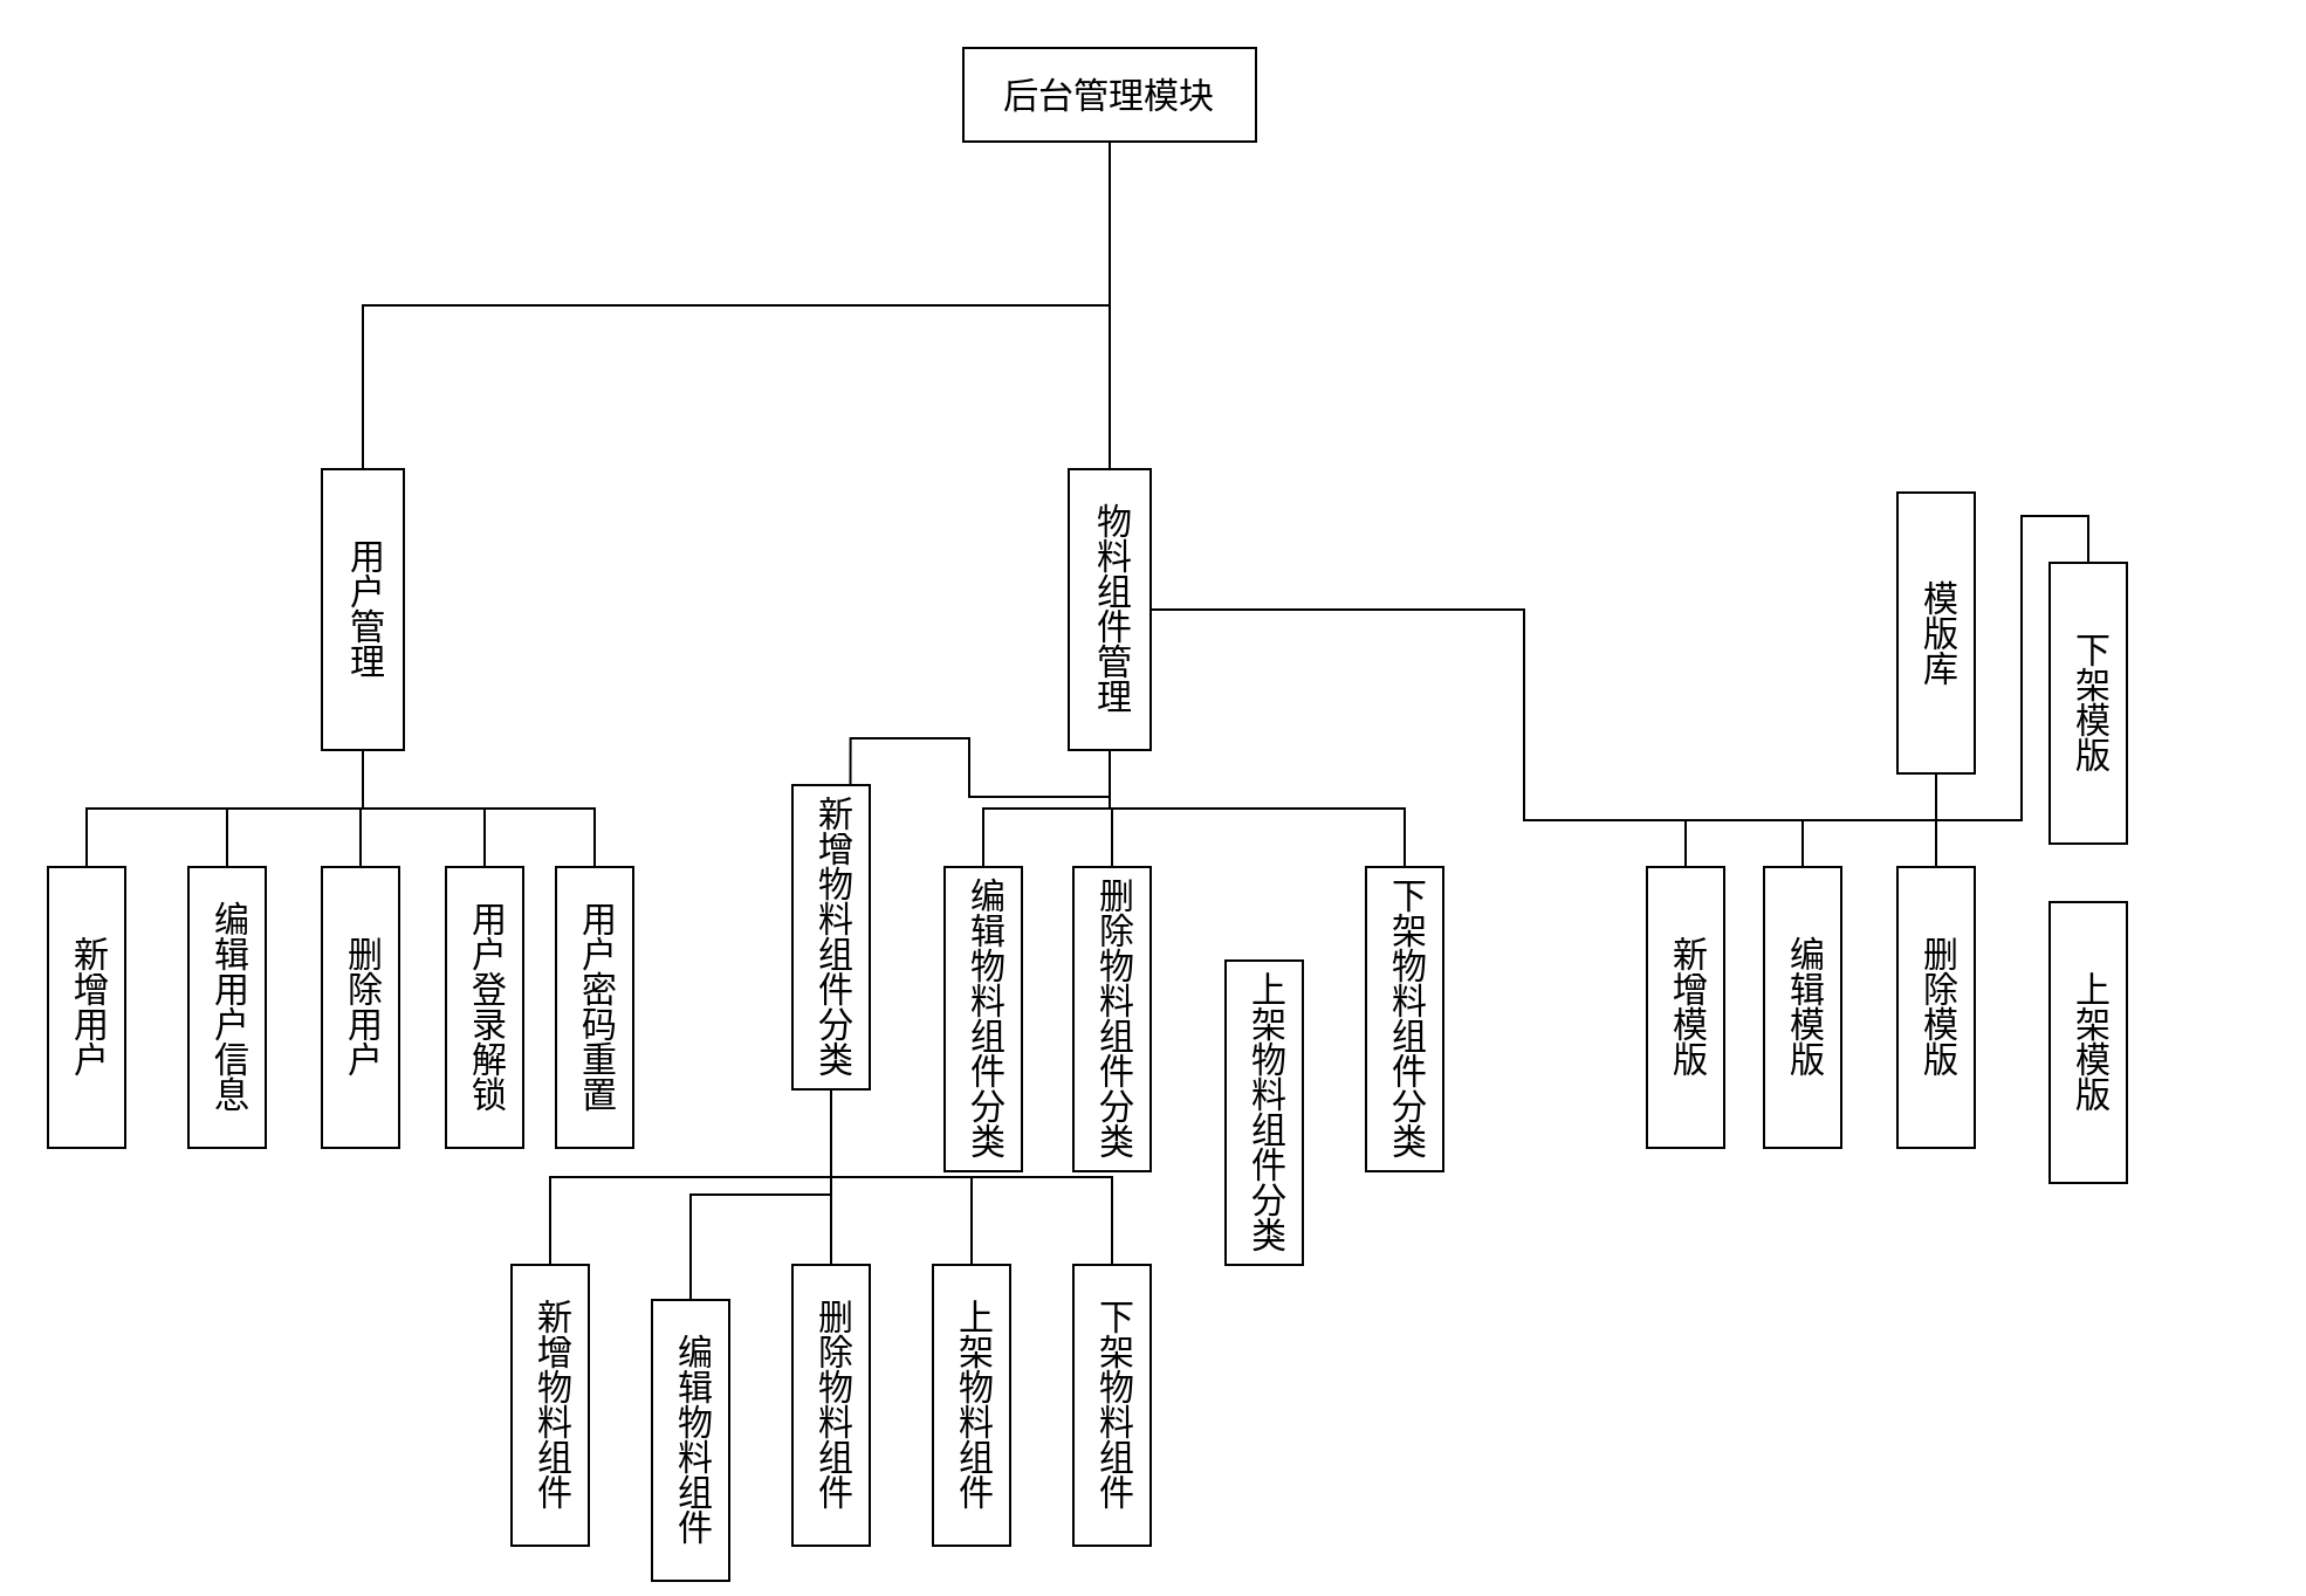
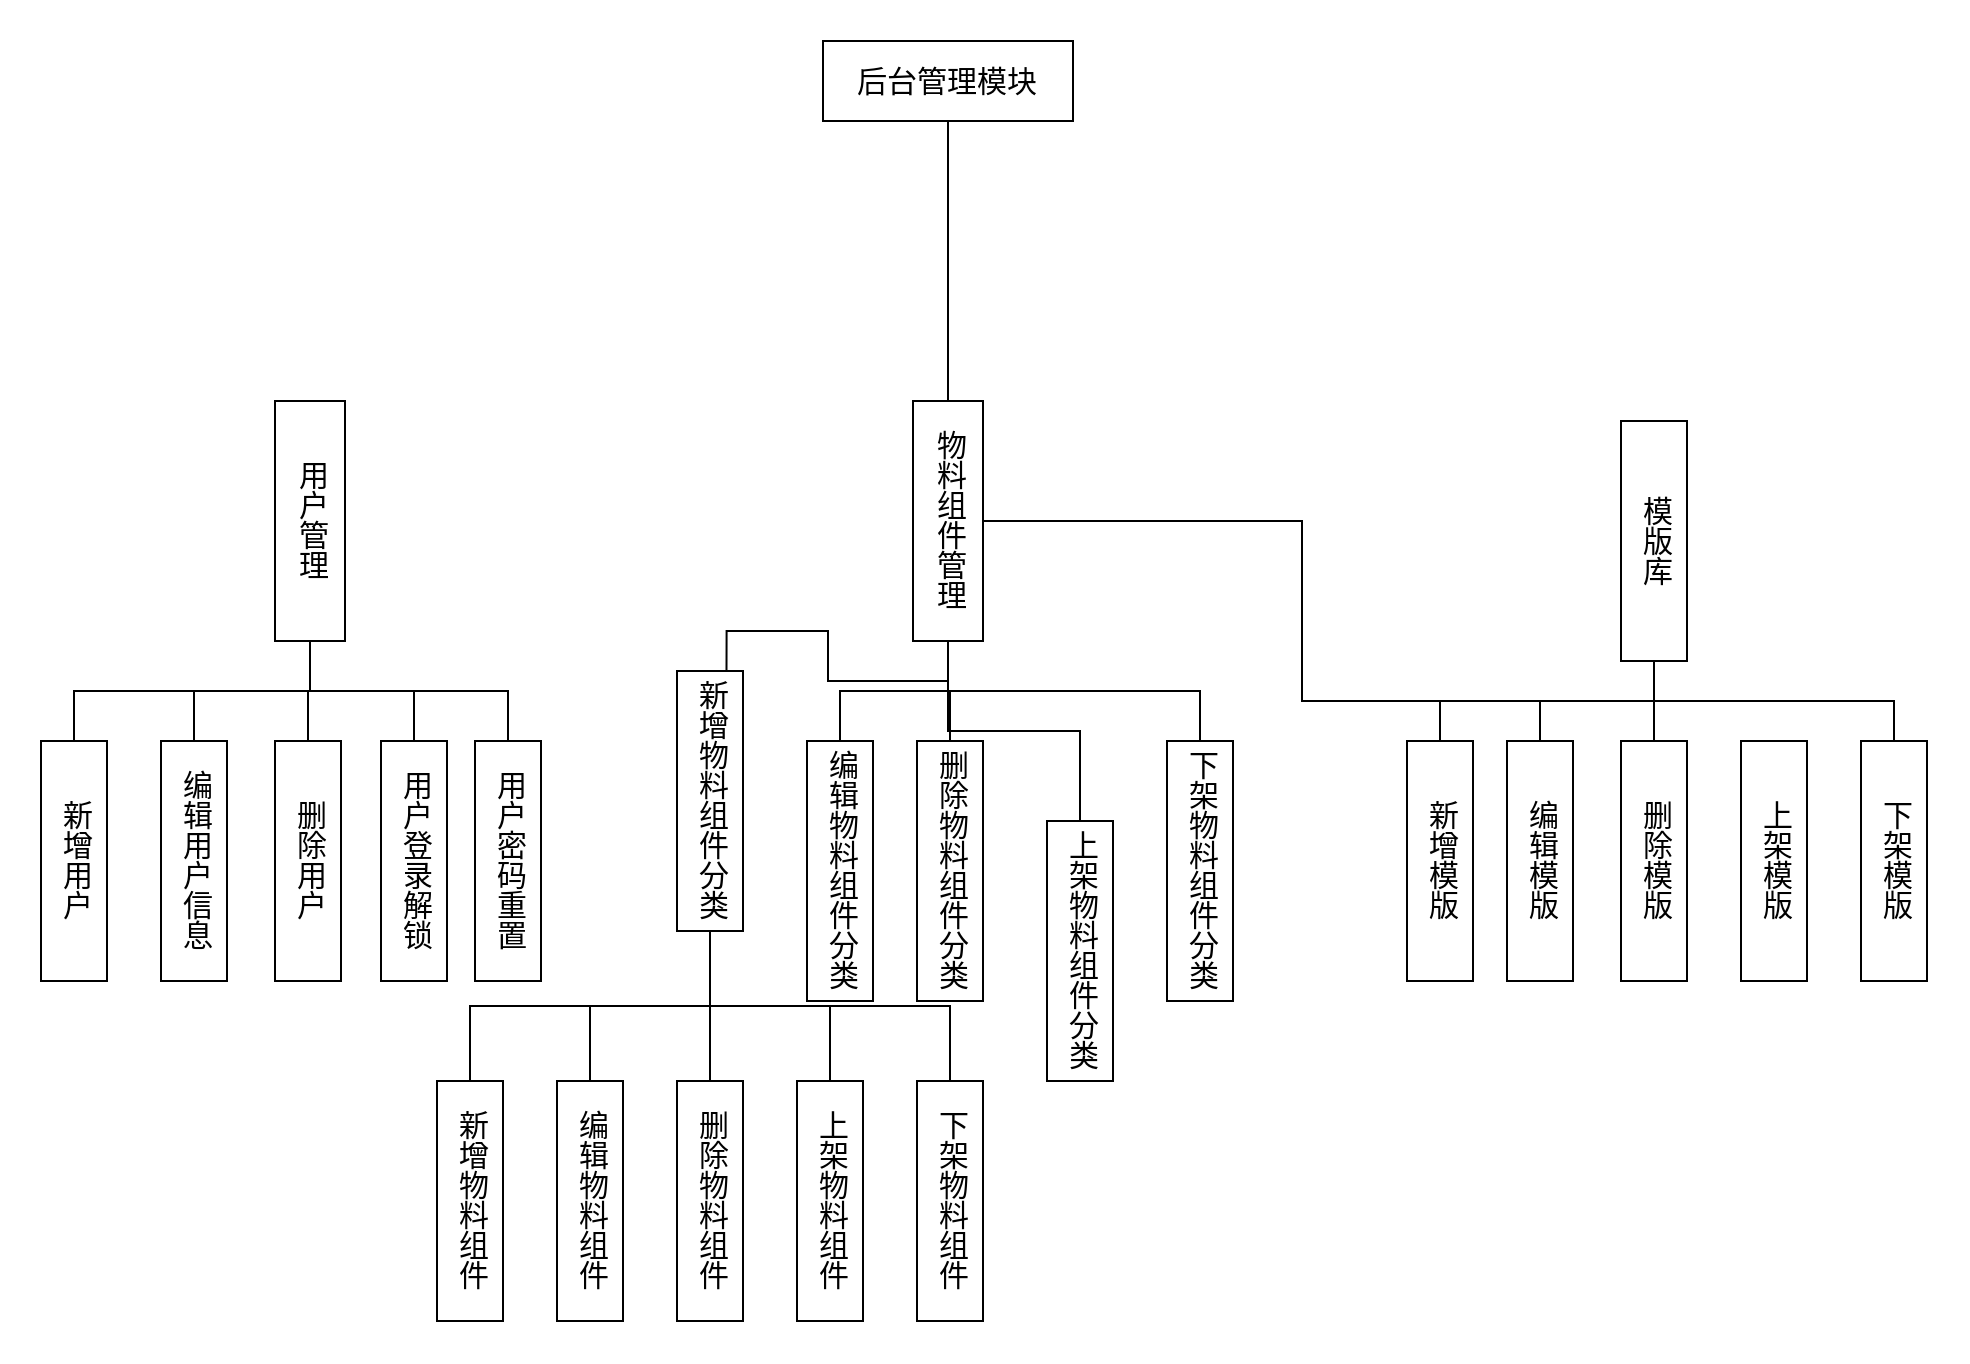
  <mxCell id="0" />
  <mxCell id="1" parent="0" />
- <mxCell id="2" style="edgeStyle=orthogonalEdgeStyle;rounded=0;orthogonalLoop=1;jettySize=auto;html=1;exitX=0.5;exitY=1;exitDx=0;exitDy=0;entryX=0.5;entryY=0;entryDx=0;entryDy=0;endArrow=none;endFill=0;fontSize=15;" parent="1" source="4" target="10" edge="1"><mxGeometry relative="1" as="geometry" /></mxCell>
  <mxCell id="3" style="edgeStyle=orthogonalEdgeStyle;rounded=0;orthogonalLoop=1;jettySize=auto;html=1;exitX=0.5;exitY=1;exitDx=0;exitDy=0;entryX=0.5;entryY=0;entryDx=0;entryDy=0;endArrow=none;endFill=0;fontSize=15;" parent="1" source="4" target="16" edge="1"><mxGeometry relative="1" as="geometry" /></mxCell>
  <mxCell id="4" value="后台管理模块" style="rounded=0;whiteSpace=wrap;html=1;fontSize=15;" parent="1" vertex="1"><mxGeometry x="411" y="20" width="125" height="40" as="geometry" /></mxCell>
  <mxCell id="5" style="edgeStyle=orthogonalEdgeStyle;rounded=0;orthogonalLoop=1;jettySize=auto;html=1;exitX=0.5;exitY=1;exitDx=0;exitDy=0;entryX=0.5;entryY=0;entryDx=0;entryDy=0;endArrow=none;endFill=0;fontSize=15;" parent="1" source="10" target="23" edge="1"><mxGeometry relative="1" as="geometry" /></mxCell>
  <mxCell id="6" style="edgeStyle=orthogonalEdgeStyle;rounded=0;orthogonalLoop=1;jettySize=auto;html=1;exitX=0.5;exitY=1;exitDx=0;exitDy=0;entryX=0.5;entryY=0;entryDx=0;entryDy=0;endArrow=none;endFill=0;fontSize=15;" parent="1" source="10" target="24" edge="1"><mxGeometry relative="1" as="geometry" /></mxCell>
  <mxCell id="7" style="edgeStyle=orthogonalEdgeStyle;rounded=0;orthogonalLoop=1;jettySize=auto;html=1;exitX=0.5;exitY=1;exitDx=0;exitDy=0;entryX=0.5;entryY=0;entryDx=0;entryDy=0;endArrow=none;endFill=0;fontSize=15;" parent="1" source="10" target="26" edge="1"><mxGeometry relative="1" as="geometry" /></mxCell>
  <mxCell id="8" style="edgeStyle=orthogonalEdgeStyle;rounded=0;orthogonalLoop=1;jettySize=auto;html=1;exitX=0.5;exitY=1;exitDx=0;exitDy=0;entryX=0.5;entryY=0;entryDx=0;entryDy=0;endArrow=none;endFill=0;fontSize=15;" parent="1" source="10" target="25" edge="1"><mxGeometry relative="1" as="geometry" /></mxCell>
  <mxCell id="9" style="edgeStyle=orthogonalEdgeStyle;rounded=0;orthogonalLoop=1;jettySize=auto;html=1;exitX=0.5;exitY=1;exitDx=0;exitDy=0;entryX=0.5;entryY=0;entryDx=0;entryDy=0;endArrow=none;endFill=0;fontSize=15;" parent="1" source="10" target="41" edge="1"><mxGeometry relative="1" as="geometry" /></mxCell>
  <mxCell id="10" value="用户管理" style="rounded=0;whiteSpace=wrap;html=1;verticalAlign=middle;align=center;labelPosition=center;verticalLabelPosition=middle;textDirection=vertical-rl;fontSize=15;" parent="1" vertex="1"><mxGeometry x="137" y="200" width="35" height="120" as="geometry" /></mxCell>
  <mxCell id="11" style="edgeStyle=orthogonalEdgeStyle;rounded=0;orthogonalLoop=1;jettySize=auto;html=1;exitX=0.5;exitY=1;exitDx=0;exitDy=0;entryX=0.75;entryY=0;entryDx=0;entryDy=0;endArrow=none;endFill=0;fontSize=15;" parent="1" source="16" target="32" edge="1"><mxGeometry relative="1" as="geometry" /></mxCell>
  <mxCell id="12" style="edgeStyle=orthogonalEdgeStyle;rounded=0;orthogonalLoop=1;jettySize=auto;html=1;exitX=0.5;exitY=1;exitDx=0;exitDy=0;entryX=0.5;entryY=0;entryDx=0;entryDy=0;endArrow=none;endFill=0;fontSize=15;" parent="1" source="16" target="33" edge="1"><mxGeometry relative="1" as="geometry" /></mxCell>
  <mxCell id="13" style="edgeStyle=orthogonalEdgeStyle;rounded=0;orthogonalLoop=1;jettySize=auto;html=1;exitX=0.5;exitY=1;exitDx=0;exitDy=0;entryX=0.5;entryY=0;entryDx=0;entryDy=0;endArrow=none;endFill=0;fontSize=15;" parent="1" source="16" target="34" edge="1"><mxGeometry relative="1" as="geometry" /></mxCell>
+ <mxCell id="14" style="edgeStyle=orthogonalEdgeStyle;rounded=0;orthogonalLoop=1;jettySize=auto;html=1;exitX=0.5;exitY=1;exitDx=0;exitDy=0;entryX=0.5;entryY=0;entryDx=0;entryDy=0;endArrow=none;endFill=0;fontSize=15;" parent="1" source="16" target="35" edge="1"><mxGeometry relative="1" as="geometry" /></mxCell>
  <mxCell id="15" style="edgeStyle=orthogonalEdgeStyle;rounded=0;orthogonalLoop=1;jettySize=auto;html=1;exitX=0.5;exitY=1;exitDx=0;exitDy=0;entryX=0.5;entryY=0;entryDx=0;entryDy=0;endArrow=none;endFill=0;fontSize=15;" parent="1" source="16" target="36" edge="1"><mxGeometry relative="1" as="geometry" /></mxCell>
  <mxCell id="16" value="物料组件管理" style="rounded=0;whiteSpace=wrap;html=1;verticalAlign=middle;align=center;labelPosition=center;verticalLabelPosition=middle;textDirection=vertical-rl;strokeWidth=1;fontSize=15;" parent="1" vertex="1"><mxGeometry x="456" y="200" width="35" height="120" as="geometry" /></mxCell>
  <mxCell id="17" style="edgeStyle=orthogonalEdgeStyle;rounded=0;orthogonalLoop=1;jettySize=auto;html=1;exitX=0.5;exitY=1;exitDx=0;exitDy=0;endArrow=none;endFill=0;fontSize=15;" parent="1" source="22" target="39" edge="1"><mxGeometry relative="1" as="geometry" /></mxCell>
  <mxCell id="18" style="edgeStyle=orthogonalEdgeStyle;rounded=0;orthogonalLoop=1;jettySize=auto;html=1;exitX=0.5;exitY=1;exitDx=0;exitDy=0;entryX=0.5;entryY=0;entryDx=0;entryDy=0;endArrow=none;endFill=0;fontSize=15;" parent="1" source="22" target="40" edge="1"><mxGeometry relative="1" as="geometry" /></mxCell>
  <mxCell id="19" style="edgeStyle=orthogonalEdgeStyle;rounded=0;orthogonalLoop=1;jettySize=auto;html=1;exitX=0.5;exitY=1;exitDx=0;exitDy=0;entryX=0.5;entryY=0;entryDx=0;entryDy=0;endArrow=none;endFill=0;fontSize=15;" parent="1" source="22" target="45" edge="1"><mxGeometry relative="1" as="geometry" /></mxCell>
  <mxCell id="20" style="edgeStyle=orthogonalEdgeStyle;rounded=0;orthogonalLoop=1;jettySize=auto;html=1;exitX=0.5;exitY=1;exitDx=0;exitDy=0;endArrow=none;endFill=0;fontSize=15;" parent="1" source="22" target="16" edge="1"><mxGeometry relative="1" as="geometry" /></mxCell>
  <mxCell id="21" style="edgeStyle=orthogonalEdgeStyle;rounded=0;orthogonalLoop=1;jettySize=auto;html=1;exitX=0.5;exitY=1;exitDx=0;exitDy=0;entryX=0.5;entryY=0;entryDx=0;entryDy=0;endArrow=none;endFill=0;fontSize=15;" parent="1" source="22" target="47" edge="1"><mxGeometry relative="1" as="geometry" /></mxCell>
  <mxCell id="22" value="模版库" style="rounded=0;whiteSpace=wrap;html=1;verticalAlign=middle;align=center;labelPosition=center;verticalLabelPosition=middle;textDirection=vertical-rl;spacing=0;fontSize=15;" parent="1" vertex="1"><mxGeometry x="810" y="210" width="33" height="120" as="geometry" /></mxCell>
  <mxCell id="23" value="新增用户" style="rounded=0;whiteSpace=wrap;html=1;verticalAlign=middle;align=center;labelPosition=center;verticalLabelPosition=middle;textDirection=vertical-rl;spacing=0;fontSize=15;" parent="1" vertex="1"><mxGeometry x="20" y="370" width="33" height="120" as="geometry" /></mxCell>
  <mxCell id="24" value="编辑用户信息" style="rounded=0;whiteSpace=wrap;html=1;verticalAlign=middle;align=center;labelPosition=center;verticalLabelPosition=middle;textDirection=vertical-rl;spacing=0;fontSize=15;" parent="1" vertex="1"><mxGeometry x="80" y="370" width="33" height="120" as="geometry" /></mxCell>
  <mxCell id="25" value="删除用户" style="rounded=0;whiteSpace=wrap;html=1;verticalAlign=middle;align=center;labelPosition=center;verticalLabelPosition=middle;textDirection=vertical-rl;spacing=0;fontSize=15;" parent="1" vertex="1"><mxGeometry x="137" y="370" width="33" height="120" as="geometry" /></mxCell>
  <mxCell id="26" value="用户登录解锁" style="rounded=0;whiteSpace=wrap;html=1;verticalAlign=middle;align=center;labelPosition=center;verticalLabelPosition=middle;textDirection=vertical-rl;spacing=0;fontSize=15;" parent="1" vertex="1"><mxGeometry x="190" y="370" width="33" height="120" as="geometry" /></mxCell>
  <mxCell id="27" style="edgeStyle=orthogonalEdgeStyle;rounded=0;orthogonalLoop=1;jettySize=auto;html=1;exitX=0.5;exitY=1;exitDx=0;exitDy=0;entryX=0.5;entryY=0;entryDx=0;entryDy=0;endArrow=none;endFill=0;fontSize=15;" parent="1" source="32" target="37" edge="1"><mxGeometry relative="1" as="geometry" /></mxCell>
  <mxCell id="28" style="edgeStyle=orthogonalEdgeStyle;rounded=0;orthogonalLoop=1;jettySize=auto;html=1;exitX=0.5;exitY=1;exitDx=0;exitDy=0;entryX=0.5;entryY=0;entryDx=0;entryDy=0;endArrow=none;endFill=0;fontSize=15;" parent="1" source="32" target="38" edge="1"><mxGeometry relative="1" as="geometry" /></mxCell>
  <mxCell id="29" style="edgeStyle=orthogonalEdgeStyle;rounded=0;orthogonalLoop=1;jettySize=auto;html=1;exitX=0.5;exitY=1;exitDx=0;exitDy=0;entryX=0.5;entryY=0;entryDx=0;entryDy=0;endArrow=none;endFill=0;fontSize=15;" parent="1" source="32" target="42" edge="1"><mxGeometry relative="1" as="geometry" /></mxCell>
  <mxCell id="30" style="edgeStyle=orthogonalEdgeStyle;rounded=0;orthogonalLoop=1;jettySize=auto;html=1;exitX=0.5;exitY=1;exitDx=0;exitDy=0;entryX=0.5;entryY=0;entryDx=0;entryDy=0;endArrow=none;endFill=0;fontSize=15;" parent="1" source="32" target="43" edge="1"><mxGeometry relative="1" as="geometry" /></mxCell>
  <mxCell id="31" style="edgeStyle=orthogonalEdgeStyle;rounded=0;orthogonalLoop=1;jettySize=auto;html=1;exitX=0.5;exitY=1;exitDx=0;exitDy=0;entryX=0.5;entryY=0;entryDx=0;entryDy=0;endArrow=none;endFill=0;fontSize=15;" parent="1" source="32" target="44" edge="1"><mxGeometry relative="1" as="geometry" /></mxCell>
  <mxCell id="32" value="新增物料组件分类" style="rounded=0;whiteSpace=wrap;html=1;verticalAlign=middle;align=center;labelPosition=center;verticalLabelPosition=middle;textDirection=vertical-rl;spacing=0;fontSize=15;" parent="1" vertex="1"><mxGeometry x="338" y="335" width="33" height="130" as="geometry" /></mxCell>
  <mxCell id="33" value="编辑物料组件分类" style="rounded=0;whiteSpace=wrap;html=1;verticalAlign=middle;align=center;labelPosition=center;verticalLabelPosition=middle;textDirection=vertical-rl;spacing=0;fontSize=15;" parent="1" vertex="1"><mxGeometry x="403" y="370" width="33" height="130" as="geometry" /></mxCell>
  <mxCell id="34" value="删除物料组件分类" style="rounded=0;whiteSpace=wrap;html=1;verticalAlign=middle;align=center;labelPosition=center;verticalLabelPosition=middle;textDirection=vertical-rl;spacing=0;fontSize=15;" parent="1" vertex="1"><mxGeometry x="458" y="370" width="33" height="130" as="geometry" /></mxCell>
  <mxCell id="35" value="上架物料组件分类" style="rounded=0;whiteSpace=wrap;html=1;verticalAlign=middle;align=center;labelPosition=center;verticalLabelPosition=middle;textDirection=vertical-rl;spacing=0;fontSize=15;" parent="1" vertex="1"><mxGeometry x="523" y="410" width="33" height="130" as="geometry" /></mxCell>
  <mxCell id="36" value="下架物料组件分类" style="rounded=0;whiteSpace=wrap;html=1;verticalAlign=middle;align=center;labelPosition=center;verticalLabelPosition=middle;textDirection=vertical-rl;spacing=0;fontSize=15;" parent="1" vertex="1"><mxGeometry x="583" y="370" width="33" height="130" as="geometry" /></mxCell>
  <mxCell id="37" value="新增物料组件" style="rounded=0;whiteSpace=wrap;html=1;verticalAlign=middle;align=center;labelPosition=center;verticalLabelPosition=middle;textDirection=vertical-rl;spacing=0;fontSize=15;" parent="1" vertex="1"><mxGeometry x="218" y="540" width="33" height="120" as="geometry" /></mxCell>
- <mxCell id="38" value="编辑物料组件" style="rounded=0;whiteSpace=wrap;html=1;verticalAlign=middle;align=center;labelPosition=center;verticalLabelPosition=middle;textDirection=vertical-rl;spacing=0;fontSize=15;" parent="1" vertex="1"><mxGeometry x="278" y="555" width="33" height="120" as="geometry" /></mxCell>
+ <mxCell id="38" value="编辑物料组件" style="rounded=0;whiteSpace=wrap;html=1;verticalAlign=middle;align=center;labelPosition=center;verticalLabelPosition=middle;textDirection=vertical-rl;spacing=0;fontSize=15;" parent="1" vertex="1"><mxGeometry x="278" y="540" width="33" height="120" as="geometry" /></mxCell>
  <mxCell id="39" value="新增模版" style="rounded=0;whiteSpace=wrap;html=1;verticalAlign=middle;align=center;labelPosition=center;verticalLabelPosition=middle;textDirection=vertical-rl;spacing=0;fontSize=15;" parent="1" vertex="1"><mxGeometry x="703" y="370" width="33" height="120" as="geometry" /></mxCell>
  <mxCell id="40" value="编辑模版" style="rounded=0;whiteSpace=wrap;html=1;verticalAlign=middle;align=center;labelPosition=center;verticalLabelPosition=middle;textDirection=vertical-rl;spacing=0;fontSize=15;" parent="1" vertex="1"><mxGeometry x="753" y="370" width="33" height="120" as="geometry" /></mxCell>
  <mxCell id="41" value="用户密码重置" style="rounded=0;whiteSpace=wrap;html=1;verticalAlign=middle;align=center;labelPosition=center;verticalLabelPosition=middle;textDirection=vertical-rl;spacing=0;fontSize=15;" parent="1" vertex="1"><mxGeometry x="237" y="370" width="33" height="120" as="geometry" /></mxCell>
  <mxCell id="42" value="删除物料组件" style="rounded=0;whiteSpace=wrap;html=1;verticalAlign=middle;align=center;labelPosition=center;verticalLabelPosition=middle;textDirection=vertical-rl;spacing=0;fontSize=15;" parent="1" vertex="1"><mxGeometry x="338" y="540" width="33" height="120" as="geometry" /></mxCell>
  <mxCell id="43" value="上架物料组件" style="rounded=0;whiteSpace=wrap;html=1;verticalAlign=middle;align=center;labelPosition=center;verticalLabelPosition=middle;textDirection=vertical-rl;spacing=0;fontSize=15;" parent="1" vertex="1"><mxGeometry x="398" y="540" width="33" height="120" as="geometry" /></mxCell>
  <mxCell id="44" value="下架物料组件" style="rounded=0;whiteSpace=wrap;html=1;verticalAlign=middle;align=center;labelPosition=center;verticalLabelPosition=middle;textDirection=vertical-rl;spacing=0;fontSize=15;" parent="1" vertex="1"><mxGeometry x="458" y="540" width="33" height="120" as="geometry" /></mxCell>
  <mxCell id="45" value="删除模版" style="rounded=0;whiteSpace=wrap;html=1;verticalAlign=middle;align=center;labelPosition=center;verticalLabelPosition=middle;textDirection=vertical-rl;spacing=0;fontSize=15;" parent="1" vertex="1"><mxGeometry x="810" y="370" width="33" height="120" as="geometry" /></mxCell>
- <mxCell id="46" value="上架模版" style="rounded=0;whiteSpace=wrap;html=1;verticalAlign=middle;align=center;labelPosition=center;verticalLabelPosition=middle;textDirection=vertical-rl;spacing=0;fontSize=15;" parent="1" vertex="1"><mxGeometry x="875" y="385" width="33" height="120" as="geometry" /></mxCell>
- <mxCell id="47" value="下架模版" style="rounded=0;whiteSpace=wrap;html=1;verticalAlign=middle;align=center;labelPosition=center;verticalLabelPosition=middle;textDirection=vertical-rl;spacing=0;fontSize=15;" parent="1" vertex="1"><mxGeometry x="875" y="240" width="33" height="120" as="geometry" /></mxCell>
+ <mxCell id="46" value="上架模版" style="rounded=0;whiteSpace=wrap;html=1;verticalAlign=middle;align=center;labelPosition=center;verticalLabelPosition=middle;textDirection=vertical-rl;spacing=0;fontSize=15;" parent="1" vertex="1"><mxGeometry x="870" y="370" width="33" height="120" as="geometry" /></mxCell>
+ <mxCell id="47" value="下架模版" style="rounded=0;whiteSpace=wrap;html=1;verticalAlign=middle;align=center;labelPosition=center;verticalLabelPosition=middle;textDirection=vertical-rl;spacing=0;fontSize=15;" parent="1" vertex="1"><mxGeometry x="930" y="370" width="33" height="120" as="geometry" /></mxCell>
